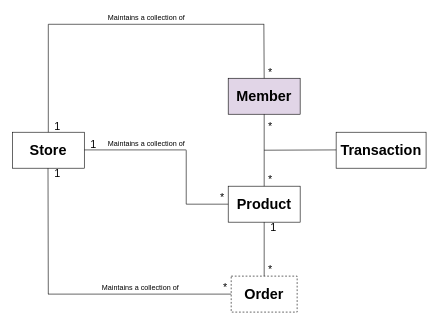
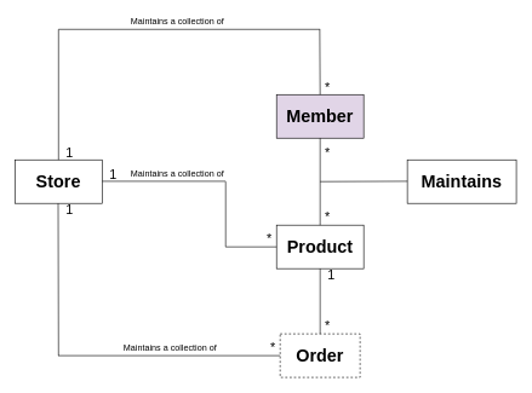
  <mxCell id="0" />
  <mxCell id="1" parent="0" />
  <mxCell id="2" value="&lt;font style=&quot;font-size: 24px&quot;&gt;&lt;b&gt;Store&lt;/b&gt;&lt;/font&gt;" style="rounded=0;whiteSpace=wrap;html=1;" parent="1" vertex="1"><mxGeometry x="20" y="220" width="120" height="60" as="geometry" /></mxCell>
  <mxCell id="3" value="&lt;font style=&quot;font-size: 24px&quot;&gt;&lt;b&gt;Member&lt;/b&gt;&lt;/font&gt;" style="rounded=0;whiteSpace=wrap;html=1;fillColor=#e1d5e7;" parent="1" vertex="1"><mxGeometry x="380" y="130" width="120" height="60" as="geometry" /></mxCell>
  <mxCell id="4" value="&lt;font style=&quot;font-size: 24px&quot;&gt;&lt;b&gt;Product&lt;/b&gt;&lt;/font&gt;" style="rounded=0;whiteSpace=wrap;html=1;" parent="1" vertex="1"><mxGeometry x="380" y="310" width="120" height="60" as="geometry" /></mxCell>
- <mxCell id="5" value="&lt;font style=&quot;font-size: 24px&quot;&gt;&lt;b&gt;Transaction&lt;/b&gt;&lt;/font&gt;" style="rounded=0;whiteSpace=wrap;html=1;" parent="1" vertex="1"><mxGeometry x="560" y="220" width="150" height="60" as="geometry" /></mxCell>
+ <mxCell id="5" value="&lt;font style=&quot;font-size: 24px&quot;&gt;&lt;b&gt;Maintains&lt;/b&gt;&lt;/font&gt;" style="rounded=0;whiteSpace=wrap;html=1;" parent="1" vertex="1"><mxGeometry x="560" y="220" width="150" height="60" as="geometry" /></mxCell>
  <mxCell id="6" value="" style="endArrow=none;html=1;" edge="1" parent="1"><mxGeometry width="50" height="50" relative="1" as="geometry"><mxPoint x="80" y="220" as="sourcePoint" /><mxPoint x="80" y="40" as="targetPoint" /></mxGeometry></mxCell>
  <mxCell id="7" value="&lt;font style=&quot;font-size: 24px&quot;&gt;&lt;b&gt;Order&lt;/b&gt;&lt;/font&gt;" style="rounded=0;whiteSpace=wrap;html=1;dashed=1;" vertex="1" parent="1"><mxGeometry x="385" y="460" width="110" height="60" as="geometry" /></mxCell>
  <mxCell id="8" value="" style="endArrow=none;html=1;" edge="1" parent="1"><mxGeometry width="50" height="50" relative="1" as="geometry"><mxPoint x="80" y="40" as="sourcePoint" /><mxPoint x="440" y="40" as="targetPoint" /></mxGeometry></mxCell>
  <mxCell id="9" value="" style="endArrow=none;html=1;" edge="1" parent="1"><mxGeometry width="50" height="50" relative="1" as="geometry"><mxPoint x="440" y="130" as="sourcePoint" /><mxPoint x="439.5" y="40" as="targetPoint" /></mxGeometry></mxCell>
  <mxCell id="10" value="" style="endArrow=none;html=1;" edge="1" parent="1"><mxGeometry width="50" height="50" relative="1" as="geometry"><mxPoint x="440" y="310" as="sourcePoint" /><mxPoint x="440" y="190" as="targetPoint" /></mxGeometry></mxCell>
  <mxCell id="11" value="&lt;font style=&quot;font-size: 18px&quot;&gt;*&lt;/font&gt;" style="text;html=1;align=center;verticalAlign=middle;resizable=0;points=[];autosize=1;" vertex="1" parent="1"><mxGeometry x="440" y="200" width="20" height="20" as="geometry" /></mxCell>
  <mxCell id="12" value="" style="endArrow=none;html=1;exitX=0.5;exitY=0;exitDx=0;exitDy=0;" edge="1" parent="1" source="7"><mxGeometry width="50" height="50" relative="1" as="geometry"><mxPoint x="440" y="550" as="sourcePoint" /><mxPoint x="440" y="370" as="targetPoint" /></mxGeometry></mxCell>
  <mxCell id="13" value="" style="endArrow=none;html=1;" edge="1" parent="1"><mxGeometry width="50" height="50" relative="1" as="geometry"><mxPoint x="440" y="250" as="sourcePoint" /><mxPoint x="560" y="249.5" as="targetPoint" /></mxGeometry></mxCell>
  <mxCell id="14" value="" style="endArrow=none;html=1;" edge="1" parent="1"><mxGeometry width="50" height="50" relative="1" as="geometry"><mxPoint x="140" y="249.5" as="sourcePoint" /><mxPoint x="310" y="249.5" as="targetPoint" /></mxGeometry></mxCell>
  <mxCell id="15" value="" style="endArrow=none;html=1;" edge="1" parent="1"><mxGeometry width="50" height="50" relative="1" as="geometry"><mxPoint x="310" y="340" as="sourcePoint" /><mxPoint x="310" y="250" as="targetPoint" /></mxGeometry></mxCell>
  <mxCell id="16" value="" style="endArrow=none;html=1;entryX=0;entryY=0.5;entryDx=0;entryDy=0;" edge="1" parent="1" target="4"><mxGeometry width="50" height="50" relative="1" as="geometry"><mxPoint x="310" y="340" as="sourcePoint" /><mxPoint x="310" y="160" as="targetPoint" /></mxGeometry></mxCell>
  <mxCell id="17" value="" style="endArrow=none;html=1;" edge="1" parent="1"><mxGeometry width="50" height="50" relative="1" as="geometry"><mxPoint x="80" y="490" as="sourcePoint" /><mxPoint x="79.5" y="280" as="targetPoint" /></mxGeometry></mxCell>
  <mxCell id="18" value="" style="endArrow=none;html=1;entryX=0;entryY=0.5;entryDx=0;entryDy=0;" edge="1" parent="1" target="7"><mxGeometry width="50" height="50" relative="1" as="geometry"><mxPoint x="79.5" y="490" as="sourcePoint" /><mxPoint x="79.5" y="310" as="targetPoint" /></mxGeometry></mxCell>
  <mxCell id="19" value="&lt;font style=&quot;font-size: 18px&quot;&gt;*&lt;/font&gt;" style="text;html=1;align=center;verticalAlign=middle;resizable=0;points=[];autosize=1;" vertex="1" parent="1"><mxGeometry x="440" y="290" width="20" height="20" as="geometry" /></mxCell>
  <mxCell id="20" value="&lt;font style=&quot;font-size: 18px&quot;&gt;*&lt;/font&gt;" style="text;html=1;align=center;verticalAlign=middle;resizable=0;points=[];autosize=1;" vertex="1" parent="1"><mxGeometry x="440" y="440" width="20" height="20" as="geometry" /></mxCell>
  <mxCell id="21" value="&lt;font style=&quot;font-size: 18px&quot;&gt;*&lt;/font&gt;" style="text;html=1;align=center;verticalAlign=middle;resizable=0;points=[];autosize=1;" vertex="1" parent="1"><mxGeometry x="440" y="110" width="20" height="20" as="geometry" /></mxCell>
  <mxCell id="22" value="&lt;font style=&quot;font-size: 18px&quot;&gt;*&lt;/font&gt;" style="text;html=1;align=center;verticalAlign=middle;resizable=0;points=[];autosize=1;" vertex="1" parent="1"><mxGeometry x="360" y="320" width="20" height="20" as="geometry" /></mxCell>
  <mxCell id="23" value="&lt;font style=&quot;font-size: 18px&quot;&gt;*&lt;/font&gt;" style="text;html=1;align=center;verticalAlign=middle;resizable=0;points=[];autosize=1;" vertex="1" parent="1"><mxGeometry x="365" y="470" width="20" height="20" as="geometry" /></mxCell>
  <mxCell id="24" value="&lt;font style=&quot;font-size: 18px&quot;&gt;1&lt;/font&gt;" style="text;html=1;align=center;verticalAlign=middle;resizable=0;points=[];autosize=1;" vertex="1" parent="1"><mxGeometry x="440" y="370" width="30" height="20" as="geometry" /></mxCell>
  <mxCell id="25" value="&lt;font style=&quot;font-size: 18px&quot;&gt;1&lt;/font&gt;" style="text;html=1;align=center;verticalAlign=middle;resizable=0;points=[];autosize=1;" vertex="1" parent="1"><mxGeometry x="80" y="200" width="30" height="20" as="geometry" /></mxCell>
  <mxCell id="26" value="&lt;font style=&quot;font-size: 18px&quot;&gt;1&lt;/font&gt;" style="text;html=1;align=center;verticalAlign=middle;resizable=0;points=[];autosize=1;" vertex="1" parent="1"><mxGeometry x="140" y="230" width="30" height="20" as="geometry" /></mxCell>
  <mxCell id="27" value="&lt;font style=&quot;font-size: 18px&quot;&gt;1&lt;/font&gt;" style="text;html=1;align=center;verticalAlign=middle;resizable=0;points=[];autosize=1;" vertex="1" parent="1"><mxGeometry x="80" y="280" width="30" height="20" as="geometry" /></mxCell>
  <mxCell id="28" value="Maintains a collection of&amp;nbsp;" style="text;html=1;align=center;verticalAlign=middle;resizable=0;points=[];autosize=1;" vertex="1" parent="1"><mxGeometry x="170" y="20" width="150" height="20" as="geometry" /></mxCell>
  <mxCell id="29" value="Maintains a collection of&amp;nbsp;" style="text;html=1;align=center;verticalAlign=middle;resizable=0;points=[];autosize=1;" vertex="1" parent="1"><mxGeometry x="170" y="230" width="150" height="20" as="geometry" /></mxCell>
  <mxCell id="30" value="Maintains a collection of&amp;nbsp;" style="text;html=1;align=center;verticalAlign=middle;resizable=0;points=[];autosize=1;" vertex="1" parent="1"><mxGeometry x="160" y="470" width="150" height="20" as="geometry" /></mxCell>
